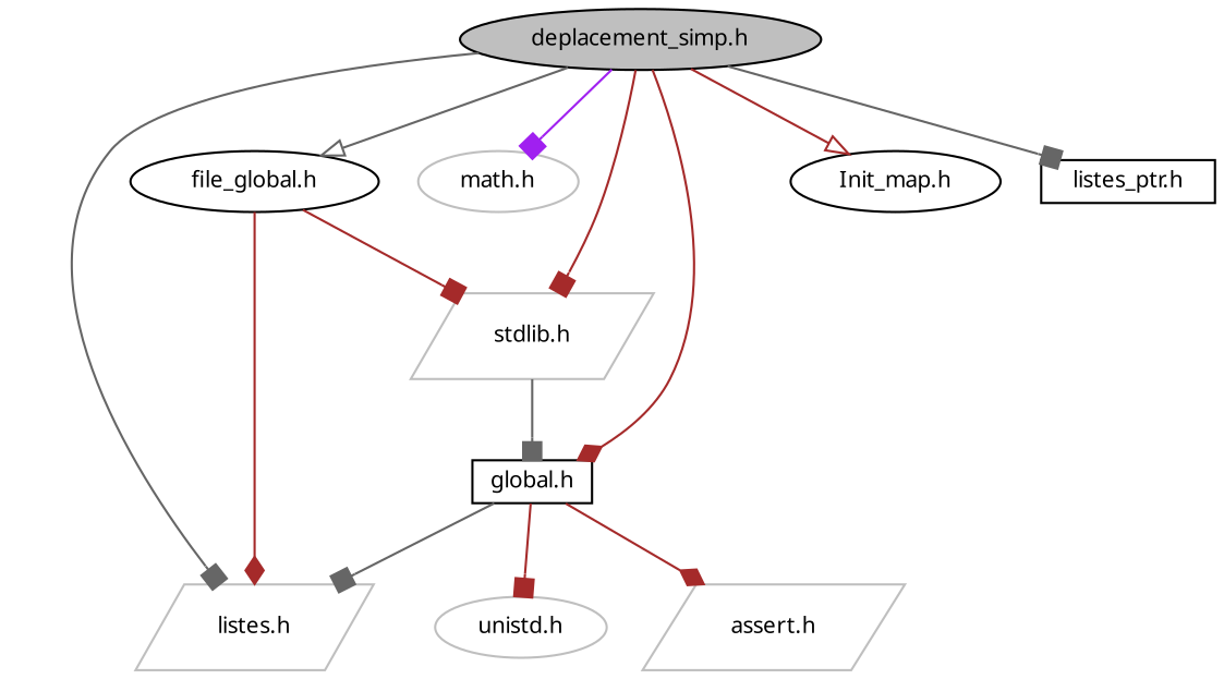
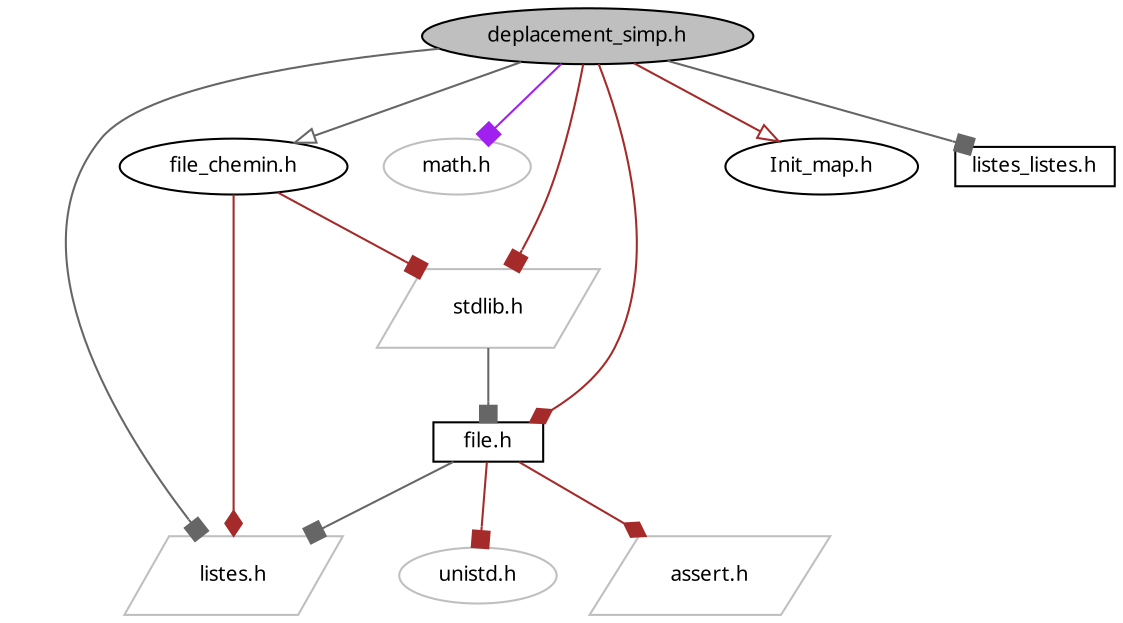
  digraph {
    fontname="Noto Sans"
    node [color=black fillcolor=white fontname="Noto Sans" fontsize=10 shape=ellipse style=filled]
    edge [arrowhead=box color=brown fontname="Noto Sans" fontsize=10 labelfontname=Helvetica labelfontsize=10 style=solid]
    n1 [fillcolor=grey75 fontcolor=black height=0.2 label="deplacement_simp.h" width=0.4]
    n2 [color=grey75 height=0.2 label="listes.h" shape=parallelogram width=0.4]
    n3 [color=grey75 height=0.2 label="stdlib.h" shape=parallelogram width=0.4]
    n4 [color=grey75 height=0.2 label="math.h" width=0.4]
-   n5 [height=0.2 label="global.h" shape=box width=0.4]
-   n6 [height=0.2 label="file_global.h" width=0.4]
+   n5 [height=0.2 label="file.h" shape=box width=0.4]
+   n6 [height=0.2 label="file_chemin.h" width=0.4]
    n7 [height=0.2 label="Init_map.h" width=0.4]
-   n8 [height=0.2 label="listes_ptr.h" shape=box width=0.4]
+   n8 [height=0.2 label="listes_listes.h" shape=box width=0.4]
    n9 [color=grey75 height=0.2 label="unistd.h" width=0.4]
    n10 [color=grey75 height=0.2 label="assert.h" shape=parallelogram width=0.4]
    n1 -> n2 [color=gray40]
    n1 -> n3
    n1 -> n4 [color=purple]
    n1 -> n5 [arrowhead=diamond]
    n1 -> n6 [arrowhead=onormal color=gray40]
    n1 -> n7 [arrowhead=onormal]
    n1 -> n8 [color=gray40]
    n3 -> n5 [color=gray40]
    n5 -> n2 [color=gray40]
    n5 -> n9
    n5 -> n10 [arrowhead=diamond]
    n6 -> n2 [arrowhead=diamond]
    n6 -> n3
  }
